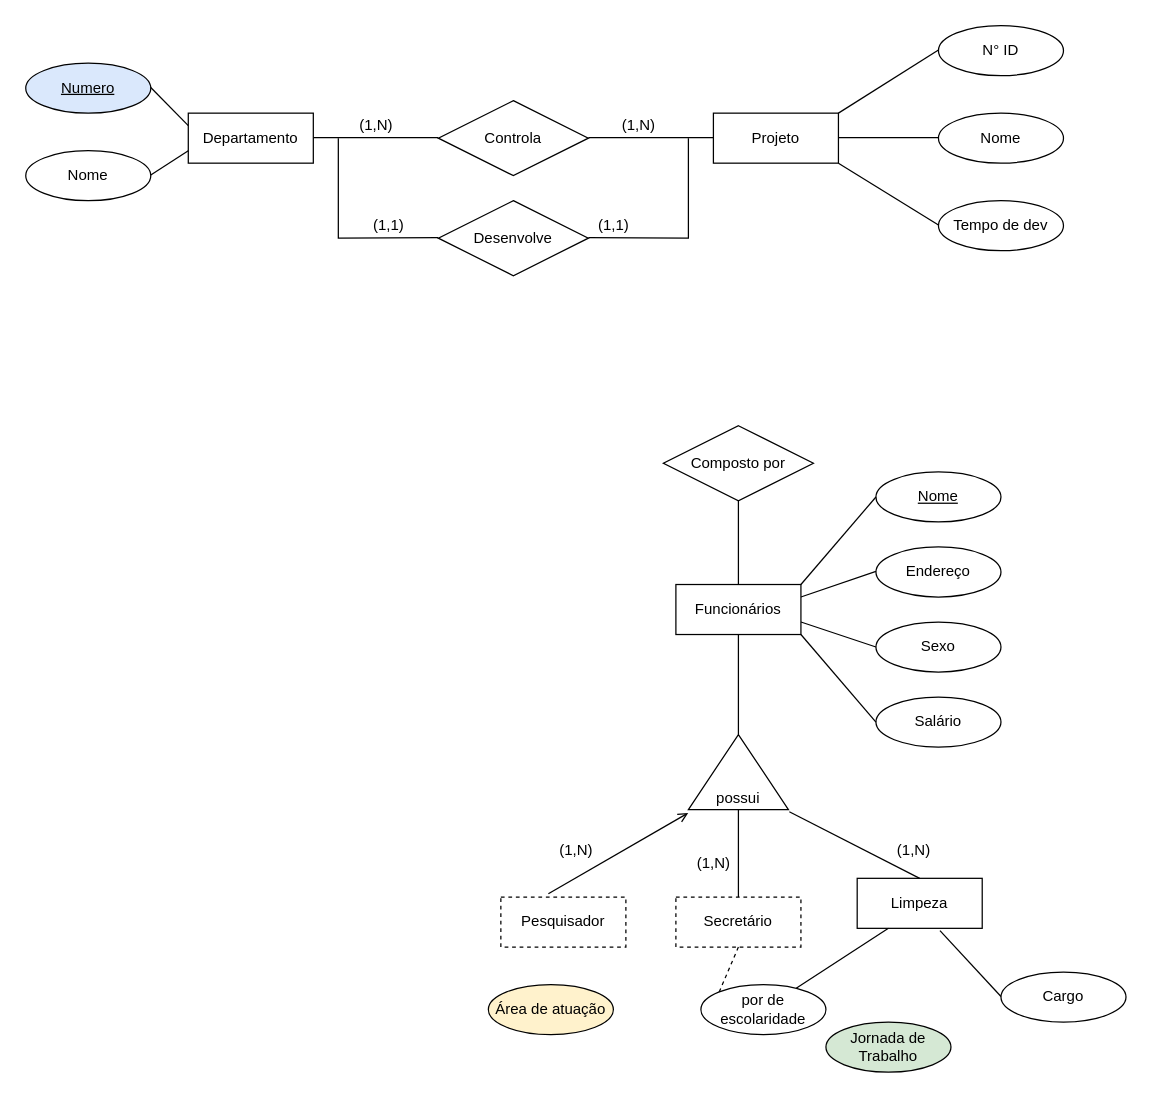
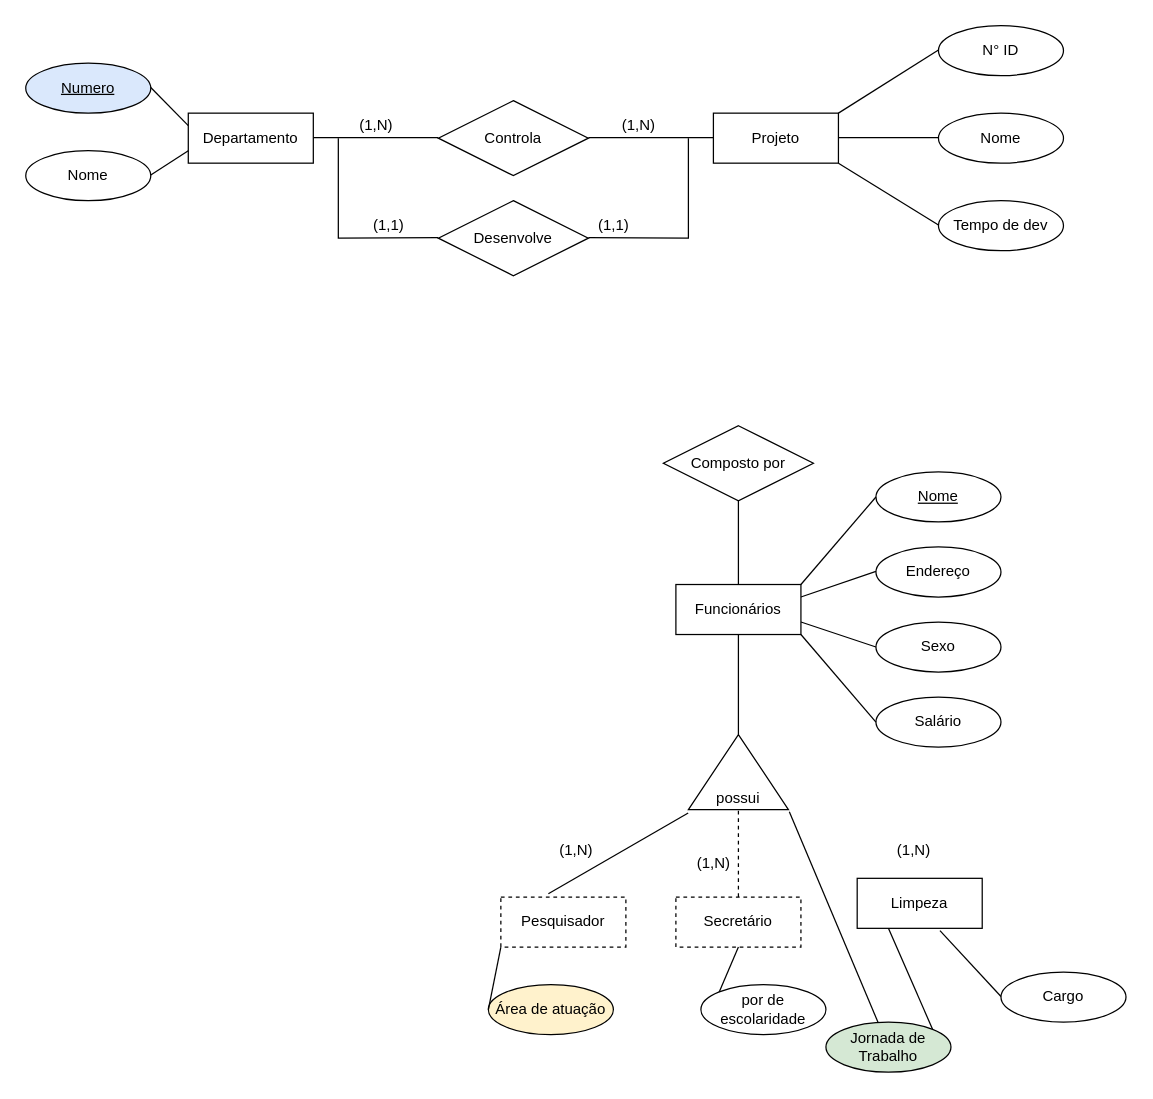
  <mxCell id="0" />
  <mxCell id="1" parent="0" />
  <mxCell id="2" value="Departamento" style="whiteSpace=wrap;html=1;align=center;" vertex="1" parent="1"><mxGeometry x="150" y="90" width="100" height="40" as="geometry" /></mxCell>
  <mxCell id="3" value="Numero" style="ellipse;whiteSpace=wrap;html=1;align=center;fontStyle=4;fillColor=#dae8fc;" vertex="1" parent="1"><mxGeometry x="20" y="50" width="100" height="40" as="geometry" /></mxCell>
  <mxCell id="4" value="Nome" style="ellipse;whiteSpace=wrap;html=1;align=center;" vertex="1" parent="1"><mxGeometry x="20" y="120" width="100" height="40" as="geometry" /></mxCell>
  <mxCell id="5" value="" style="endArrow=none;html=1;rounded=0;entryX=0;entryY=0.25;entryDx=0;entryDy=0;" edge="1" parent="1" target="2"><mxGeometry relative="1" as="geometry"><mxPoint x="120" y="69.5" as="sourcePoint" /><mxPoint x="280" y="69.5" as="targetPoint" /></mxGeometry></mxCell>
  <mxCell id="6" value="" style="endArrow=none;html=1;rounded=0;entryX=0;entryY=0.75;entryDx=0;entryDy=0;" edge="1" parent="1" target="2"><mxGeometry relative="1" as="geometry"><mxPoint x="120" y="139.5" as="sourcePoint" /><mxPoint x="280" y="139.5" as="targetPoint" /></mxGeometry></mxCell>
  <mxCell id="7" value="Projeto" style="whiteSpace=wrap;html=1;align=center;" vertex="1" parent="1"><mxGeometry x="570" y="90" width="100" height="40" as="geometry" /></mxCell>
  <mxCell id="8" value="N° ID" style="ellipse;whiteSpace=wrap;html=1;align=center;" vertex="1" parent="1"><mxGeometry x="750" y="20" width="100" height="40" as="geometry" /></mxCell>
  <mxCell id="9" value="Nome" style="ellipse;whiteSpace=wrap;html=1;align=center;" vertex="1" parent="1"><mxGeometry x="750" y="90" width="100" height="40" as="geometry" /></mxCell>
  <mxCell id="10" value="Tempo de dev" style="ellipse;whiteSpace=wrap;html=1;align=center;" vertex="1" parent="1"><mxGeometry x="750" y="160" width="100" height="40" as="geometry" /></mxCell>
  <mxCell id="11" value="" style="endArrow=none;html=1;rounded=0;" edge="1" parent="1"><mxGeometry relative="1" as="geometry"><mxPoint x="670" y="109.5" as="sourcePoint" /><mxPoint x="750" y="109.5" as="targetPoint" /></mxGeometry></mxCell>
  <mxCell id="12" value="" style="endArrow=none;html=1;rounded=0;exitX=1;exitY=1;exitDx=0;exitDy=0;" edge="1" parent="1" source="7"><mxGeometry relative="1" as="geometry"><mxPoint x="670" y="179.5" as="sourcePoint" /><mxPoint x="750" y="179.5" as="targetPoint" /></mxGeometry></mxCell>
  <mxCell id="13" value="" style="endArrow=none;html=1;rounded=0;exitX=1;exitY=0;exitDx=0;exitDy=0;" edge="1" parent="1" source="7"><mxGeometry relative="1" as="geometry"><mxPoint x="670" y="39.5" as="sourcePoint" /><mxPoint x="750" y="39.5" as="targetPoint" /></mxGeometry></mxCell>
  <mxCell id="14" value="Controla" style="shape=rhombus;perimeter=rhombusPerimeter;whiteSpace=wrap;html=1;align=center;" vertex="1" parent="1"><mxGeometry x="350" y="80" width="120" height="60" as="geometry" /></mxCell>
  <mxCell id="15" value="" style="endArrow=none;html=1;rounded=0;" edge="1" parent="1"><mxGeometry relative="1" as="geometry"><mxPoint x="250" y="109.5" as="sourcePoint" /><mxPoint x="350" y="109.5" as="targetPoint" /></mxGeometry></mxCell>
  <mxCell id="16" value="" style="endArrow=none;html=1;rounded=0;" edge="1" parent="1"><mxGeometry relative="1" as="geometry"><mxPoint x="470" y="109.5" as="sourcePoint" /><mxPoint x="570" y="109.5" as="targetPoint" /></mxGeometry></mxCell>
  <mxCell id="17" value="(1,N)" style="text;html=1;align=center;verticalAlign=middle;resizable=0;points=[];autosize=1;strokeColor=none;" vertex="1" parent="1"><mxGeometry x="490" y="90" width="40" height="20" as="geometry" /></mxCell>
  <mxCell id="18" value="(1,N)" style="text;html=1;align=center;verticalAlign=middle;resizable=0;points=[];autosize=1;strokeColor=none;" vertex="1" parent="1"><mxGeometry x="280" y="90" width="40" height="20" as="geometry" /></mxCell>
  <mxCell id="19" value="Desenvolve" style="shape=rhombus;perimeter=rhombusPerimeter;whiteSpace=wrap;html=1;align=center;" vertex="1" parent="1"><mxGeometry x="350" y="160" width="120" height="60" as="geometry" /></mxCell>
  <mxCell id="20" value="" style="endArrow=none;html=1;rounded=0;" edge="1" parent="1"><mxGeometry relative="1" as="geometry"><mxPoint x="270" y="110" as="sourcePoint" /><mxPoint x="350" y="189.5" as="targetPoint" /><Array as="points"><mxPoint x="270" y="190" /></Array></mxGeometry></mxCell>
  <mxCell id="21" value="" style="endArrow=none;html=1;rounded=0;" edge="1" parent="1"><mxGeometry relative="1" as="geometry"><mxPoint x="470" y="189.5" as="sourcePoint" /><mxPoint x="550" y="110" as="targetPoint" /><Array as="points"><mxPoint x="550" y="190" /></Array></mxGeometry></mxCell>
  <mxCell id="22" value="(1,1)" style="text;html=1;align=center;verticalAlign=middle;resizable=0;points=[];autosize=1;strokeColor=none;" vertex="1" parent="1"><mxGeometry x="290" y="170" width="40" height="20" as="geometry" /></mxCell>
  <mxCell id="23" value="(1,1)" style="text;html=1;align=center;verticalAlign=middle;resizable=0;points=[];autosize=1;strokeColor=none;" vertex="1" parent="1"><mxGeometry x="470" y="170" width="40" height="20" as="geometry" /></mxCell>
  <mxCell id="24" value="Secretário" style="whiteSpace=wrap;html=1;align=center;dashed=1;" vertex="1" parent="1"><mxGeometry x="540" y="717" width="100" height="40" as="geometry" /></mxCell>
  <mxCell id="25" value="Pesquisador" style="whiteSpace=wrap;html=1;align=center;dashed=1;" vertex="1" parent="1"><mxGeometry x="400" y="717" width="100" height="40" as="geometry" /></mxCell>
  <mxCell id="26" value="Limpeza" style="whiteSpace=wrap;html=1;align=center;" vertex="1" parent="1"><mxGeometry x="685" y="702" width="100" height="40" as="geometry" /></mxCell>
  <mxCell id="27" value="Composto por" style="shape=rhombus;perimeter=rhombusPerimeter;whiteSpace=wrap;html=1;align=center;" vertex="1" parent="1"><mxGeometry x="530" y="340" width="120" height="60" as="geometry" /></mxCell>
  <mxCell id="28" value="Endereço" style="ellipse;whiteSpace=wrap;html=1;align=center;" vertex="1" parent="1"><mxGeometry x="700" y="437" width="100" height="40" as="geometry" /></mxCell>
  <mxCell id="29" value="Nome" style="ellipse;whiteSpace=wrap;html=1;align=center;fontStyle=4;" vertex="1" parent="1"><mxGeometry x="700" y="377" width="100" height="40" as="geometry" /></mxCell>
  <mxCell id="30" value="Sexo" style="ellipse;whiteSpace=wrap;html=1;align=center;" vertex="1" parent="1"><mxGeometry x="700" y="497" width="100" height="40" as="geometry" /></mxCell>
  <mxCell id="31" value="Salário" style="ellipse;whiteSpace=wrap;html=1;align=center;" vertex="1" parent="1"><mxGeometry x="700" y="557" width="100" height="40" as="geometry" /></mxCell>
  <mxCell id="32" value="Área de atuação" style="ellipse;whiteSpace=wrap;html=1;align=center;fillColor=#fff2cc;" vertex="1" parent="1"><mxGeometry x="390" y="787" width="100" height="40" as="geometry" /></mxCell>
  <mxCell id="33" value="" style="endArrow=none;html=1;rounded=0;exitX=1;exitY=0;exitDx=0;exitDy=0;" edge="1" parent="1"><mxGeometry relative="1" as="geometry"><mxPoint x="640" y="467" as="sourcePoint" /><mxPoint x="700" y="397" as="targetPoint" /></mxGeometry></mxCell>
  <mxCell id="34" value="" style="endArrow=none;html=1;rounded=0;exitX=1;exitY=1;exitDx=0;exitDy=0;" edge="1" parent="1"><mxGeometry relative="1" as="geometry"><mxPoint x="640" y="507" as="sourcePoint" /><mxPoint x="700" y="577" as="targetPoint" /></mxGeometry></mxCell>
  <mxCell id="35" value="" style="endArrow=none;html=1;rounded=0;exitX=1;exitY=0.75;exitDx=0;exitDy=0;" edge="1" parent="1"><mxGeometry relative="1" as="geometry"><mxPoint x="640" y="497" as="sourcePoint" /><mxPoint x="700" y="517" as="targetPoint" /></mxGeometry></mxCell>
  <mxCell id="36" value="" style="endArrow=none;html=1;rounded=0;exitX=1;exitY=0.25;exitDx=0;exitDy=0;" edge="1" parent="1"><mxGeometry relative="1" as="geometry"><mxPoint x="640" y="477" as="sourcePoint" /><mxPoint x="700" y="456.5" as="targetPoint" /></mxGeometry></mxCell>
+ <mxCell id="37" value="" style="endArrow=none;html=1;rounded=0;exitX=0;exitY=1;exitDx=0;exitDy=0;entryX=0;entryY=0.5;entryDx=0;entryDy=0;" edge="1" parent="1" source="25" target="32"><mxGeometry relative="1" as="geometry"><mxPoint x="360" y="656.5" as="sourcePoint" /><mxPoint x="400" y="797" as="targetPoint" /></mxGeometry></mxCell>
  <mxCell id="38" value="por de escolaridade" style="ellipse;whiteSpace=wrap;html=1;align=center;" vertex="1" parent="1"><mxGeometry x="560" y="787" width="100" height="40" as="geometry" /></mxCell>
  <mxCell id="39" value="Cargo" style="ellipse;whiteSpace=wrap;html=1;align=center;" vertex="1" parent="1"><mxGeometry x="800" y="777" width="100" height="40" as="geometry" /></mxCell>
  <mxCell id="40" value="Jornada de Trabalho" style="ellipse;whiteSpace=wrap;html=1;align=center;fillColor=#d5e8d4;" vertex="1" parent="1"><mxGeometry x="660" y="817" width="100" height="40" as="geometry" /></mxCell>
- <mxCell id="41" value="" style="endArrow=none;html=1;rounded=0;exitX=0.25;exitY=1;exitDx=0;exitDy=0;" edge="1" parent="1" source="26" target="38"><mxGeometry relative="1" as="geometry"><mxPoint x="610" y="846.5" as="sourcePoint" /><mxPoint x="770" y="846.5" as="targetPoint" /></mxGeometry></mxCell>
+ <mxCell id="41" value="" style="endArrow=none;html=1;rounded=0;exitX=0.25;exitY=1;exitDx=0;exitDy=0;entryX=1;entryY=0;entryDx=0;entryDy=0;" edge="1" parent="1" source="26" target="40"><mxGeometry relative="1" as="geometry"><mxPoint x="610" y="846.5" as="sourcePoint" /><mxPoint x="770" y="846.5" as="targetPoint" /></mxGeometry></mxCell>
  <mxCell id="42" value="" style="endArrow=none;html=1;rounded=0;exitX=0.662;exitY=1.046;exitDx=0;exitDy=0;exitPerimeter=0;" edge="1" parent="1" source="26"><mxGeometry relative="1" as="geometry"><mxPoint x="640" y="796.5" as="sourcePoint" /><mxPoint x="800" y="796.5" as="targetPoint" /></mxGeometry></mxCell>
  <mxCell id="43" value="possui" style="triangle;whiteSpace=wrap;html=1;direction=north;verticalAlign=bottom;" vertex="1" parent="1"><mxGeometry x="550" y="587" width="80" height="60" as="geometry" /></mxCell>
  <mxCell id="44" value="Funcionários" style="whiteSpace=wrap;html=1;align=center;" vertex="1" parent="1"><mxGeometry x="540" y="467" width="100" height="40" as="geometry" /></mxCell>
- <mxCell id="45" value="" style="endArrow=none;html=1;rounded=0;exitX=0.5;exitY=1;exitDx=0;exitDy=0;entryX=0;entryY=0;entryDx=0;entryDy=0;dashed=1;" edge="1" parent="1" source="24" target="38"><mxGeometry relative="1" as="geometry"><mxPoint x="540" y="867" as="sourcePoint" /><mxPoint x="510" y="897" as="targetPoint" /></mxGeometry></mxCell>
- <mxCell id="46" value="" style="endArrow=open;html=1;rounded=0;entryX=-0.046;entryY=-0.002;entryDx=0;entryDy=0;entryPerimeter=0;exitX=0.38;exitY=-0.068;exitDx=0;exitDy=0;exitPerimeter=0;" edge="1" parent="1" source="25" target="43"><mxGeometry relative="1" as="geometry"><mxPoint x="440" y="767" as="sourcePoint" /><mxPoint x="550" y="647" as="targetPoint" /></mxGeometry></mxCell>
- <mxCell id="47" value="" style="endArrow=none;html=1;rounded=0;entryX=0.5;entryY=0;entryDx=0;entryDy=0;exitX=-0.03;exitY=1.009;exitDx=0;exitDy=0;exitPerimeter=0;" edge="1" parent="1" source="43" target="26"><mxGeometry relative="1" as="geometry"><mxPoint x="600" y="737" as="sourcePoint" /><mxPoint x="760" y="737" as="targetPoint" /></mxGeometry></mxCell>
- <mxCell id="48" value="" style="endArrow=none;html=1;rounded=0;entryX=0;entryY=0.5;entryDx=0;entryDy=0;" edge="1" parent="1" source="24" target="43"><mxGeometry relative="1" as="geometry"><mxPoint x="530" y="737" as="sourcePoint" /><mxPoint x="690" y="737" as="targetPoint" /></mxGeometry></mxCell>
+ <mxCell id="45" value="" style="endArrow=none;html=1;rounded=0;exitX=0.5;exitY=1;exitDx=0;exitDy=0;entryX=0;entryY=0;entryDx=0;entryDy=0;" edge="1" parent="1" source="24" target="38"><mxGeometry relative="1" as="geometry"><mxPoint x="540" y="867" as="sourcePoint" /><mxPoint x="510" y="897" as="targetPoint" /></mxGeometry></mxCell>
+ <mxCell id="46" value="" style="endArrow=none;html=1;rounded=0;entryX=-0.046;entryY=-0.002;entryDx=0;entryDy=0;entryPerimeter=0;exitX=0.38;exitY=-0.068;exitDx=0;exitDy=0;exitPerimeter=0;" edge="1" parent="1" source="25" target="43"><mxGeometry relative="1" as="geometry"><mxPoint x="440" y="767" as="sourcePoint" /><mxPoint x="550" y="647" as="targetPoint" /></mxGeometry></mxCell>
+ <mxCell id="47" value="" style="endArrow=none;html=1;rounded=0;exitX=-0.03;exitY=1.009;exitDx=0;exitDy=0;exitPerimeter=0;" edge="1" parent="1" source="43" target="40"><mxGeometry relative="1" as="geometry"><mxPoint x="600" y="737" as="sourcePoint" /><mxPoint x="760" y="737" as="targetPoint" /></mxGeometry></mxCell>
+ <mxCell id="48" value="" style="endArrow=none;html=1;rounded=0;entryX=0;entryY=0.5;entryDx=0;entryDy=0;dashed=1;" edge="1" parent="1" source="24" target="43"><mxGeometry relative="1" as="geometry"><mxPoint x="530" y="737" as="sourcePoint" /><mxPoint x="690" y="737" as="targetPoint" /></mxGeometry></mxCell>
  <mxCell id="49" value="" style="endArrow=none;html=1;rounded=0;exitX=0.5;exitY=1;exitDx=0;exitDy=0;" edge="1" parent="1" source="44"><mxGeometry relative="1" as="geometry"><mxPoint x="430" y="587" as="sourcePoint" /><mxPoint x="590" y="587" as="targetPoint" /></mxGeometry></mxCell>
  <mxCell id="50" value="(1,N)" style="text;html=1;align=center;verticalAlign=middle;resizable=0;points=[];autosize=1;strokeColor=none;" vertex="1" parent="1"><mxGeometry x="440" y="670" width="40" height="20" as="geometry" /></mxCell>
  <mxCell id="51" value="(1,N)" style="text;html=1;align=center;verticalAlign=middle;resizable=0;points=[];autosize=1;strokeColor=none;" vertex="1" parent="1"><mxGeometry x="550" y="680" width="40" height="20" as="geometry" /></mxCell>
  <mxCell id="52" value="(1,N)" style="text;html=1;align=center;verticalAlign=middle;resizable=0;points=[];autosize=1;strokeColor=none;" vertex="1" parent="1"><mxGeometry x="710" y="670" width="40" height="20" as="geometry" /></mxCell>
  <mxCell id="53" value="" style="endArrow=none;html=1;rounded=0;entryX=0.5;entryY=0;entryDx=0;entryDy=0;exitX=0.5;exitY=1;exitDx=0;exitDy=0;" edge="1" parent="1" source="27" target="44"><mxGeometry relative="1" as="geometry"><mxPoint x="320" y="420" as="sourcePoint" /><mxPoint x="480" y="420" as="targetPoint" /></mxGeometry></mxCell>
